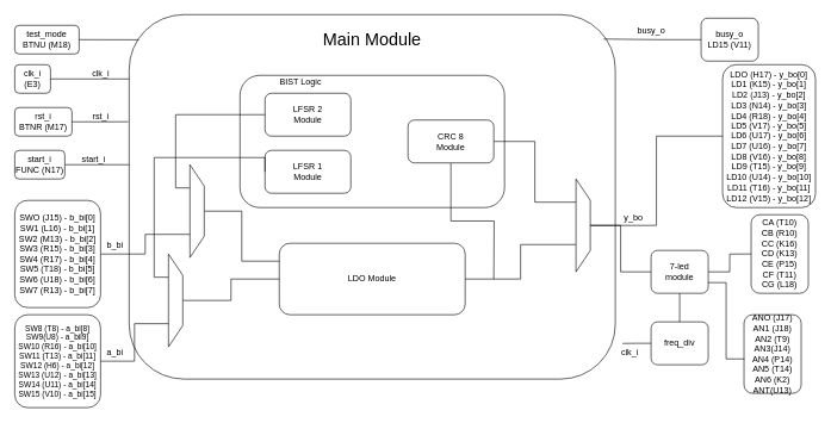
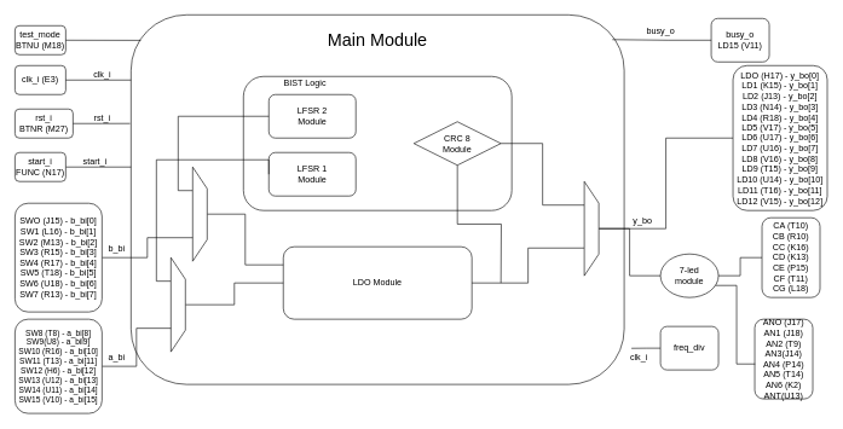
  <mxCell id="0" />
  <mxCell id="1" parent="0" />
  <mxCell id="2" value="" style="rounded=1;whiteSpace=wrap;html=1;" vertex="1" parent="1"><mxGeometry x="180" y="20" width="680" height="510" as="geometry" /></mxCell>
  <mxCell id="3" value="&lt;font style=&quot;font-size: 24px;&quot;&gt;Main Module&lt;/font&gt;" style="text;html=1;align=center;verticalAlign=middle;whiteSpace=wrap;rounded=0;" vertex="1" parent="1"><mxGeometry x="430" y="40" width="180" height="30" as="geometry" /></mxCell>
  <mxCell id="4" value="" style="rounded=1;whiteSpace=wrap;html=1;" vertex="1" parent="1"><mxGeometry x="335" y="105" width="370" height="185" as="geometry" /></mxCell>
  <mxCell id="5" value="LFSR 2&lt;div&gt;Module&lt;/div&gt;" style="rounded=1;whiteSpace=wrap;html=1;" vertex="1" parent="1"><mxGeometry x="370" y="130" width="120" height="60" as="geometry" /></mxCell>
  <mxCell id="6" value="BIST Logic" style="text;html=1;align=center;verticalAlign=middle;whiteSpace=wrap;rounded=0;" vertex="1" parent="1"><mxGeometry x="370" y="100" width="100" height="30" as="geometry" /></mxCell>
  <mxCell id="7" value="LFSR 1&lt;div&gt;Module&lt;/div&gt;" style="rounded=1;whiteSpace=wrap;html=1;" vertex="1" parent="1"><mxGeometry x="370" y="210" width="120" height="60" as="geometry" /></mxCell>
  <mxCell id="8" style="edgeStyle=orthogonalEdgeStyle;rounded=0;orthogonalLoop=1;jettySize=auto;html=1;exitX=1;exitY=0.5;exitDx=0;exitDy=0;entryX=0.75;entryY=0;entryDx=0;entryDy=0;endArrow=none;endFill=0;" edge="1" parent="1" source="10" target="20"><mxGeometry relative="1" as="geometry" /></mxCell>
  <mxCell id="9" style="edgeStyle=orthogonalEdgeStyle;rounded=0;orthogonalLoop=1;jettySize=auto;html=1;exitX=0.5;exitY=1;exitDx=0;exitDy=0;endArrow=none;endFill=0;" edge="1" parent="1" source="10"><mxGeometry relative="1" as="geometry"><mxPoint x="690" y="390" as="targetPoint" /></mxGeometry></mxCell>
- <mxCell id="10" value="CRC 8&lt;div&gt;Module&lt;/div&gt;" style="rounded=1;whiteSpace=wrap;html=1;" vertex="1" parent="1"><mxGeometry x="570" y="167.5" width="120" height="60" as="geometry" /></mxCell>
+ <mxCell id="10" value="CRC 8&lt;div&gt;Module&lt;/div&gt;" style="rhombus;whiteSpace=wrap;html=1;" vertex="1" parent="1"><mxGeometry x="570" y="167.5" width="120" height="60" as="geometry" /></mxCell>
  <mxCell id="11" value="LDO Module" style="rounded=1;whiteSpace=wrap;html=1;" vertex="1" parent="1"><mxGeometry x="390" y="340" width="260" height="100" as="geometry" /></mxCell>
  <mxCell id="12" style="edgeStyle=orthogonalEdgeStyle;rounded=0;orthogonalLoop=1;jettySize=auto;html=1;exitX=0.5;exitY=1;exitDx=0;exitDy=0;entryX=0;entryY=0.25;entryDx=0;entryDy=0;endArrow=none;endFill=0;" edge="1" parent="1" source="14" target="11"><mxGeometry relative="1" as="geometry" /></mxCell>
  <mxCell id="13" style="edgeStyle=orthogonalEdgeStyle;rounded=0;orthogonalLoop=1;jettySize=auto;html=1;exitX=0.75;exitY=0;exitDx=0;exitDy=0;entryX=0;entryY=0.5;entryDx=0;entryDy=0;endArrow=none;endFill=0;" edge="1" parent="1" source="14" target="5"><mxGeometry relative="1" as="geometry" /></mxCell>
  <mxCell id="14" value="" style="verticalLabelPosition=middle;verticalAlign=middle;html=1;shape=trapezoid;perimeter=trapezoidPerimeter;whiteSpace=wrap;size=0.23;arcSize=10;flipV=1;labelPosition=center;align=center;rotation=-90;" vertex="1" parent="1"><mxGeometry x="210" y="285" width="130" height="20" as="geometry" /></mxCell>
  <mxCell id="15" style="edgeStyle=orthogonalEdgeStyle;rounded=0;orthogonalLoop=1;jettySize=auto;html=1;exitX=0.5;exitY=1;exitDx=0;exitDy=0;entryX=0;entryY=0.5;entryDx=0;entryDy=0;endArrow=none;endFill=0;" edge="1" parent="1" source="17" target="11"><mxGeometry relative="1" as="geometry" /></mxCell>
  <mxCell id="16" style="edgeStyle=orthogonalEdgeStyle;rounded=0;orthogonalLoop=1;jettySize=auto;html=1;exitX=0.75;exitY=0;exitDx=0;exitDy=0;entryX=0;entryY=0.5;entryDx=0;entryDy=0;endArrow=none;endFill=0;" edge="1" parent="1" source="17" target="7"><mxGeometry relative="1" as="geometry"><Array as="points"><mxPoint x="215" y="388" /><mxPoint x="215" y="220" /><mxPoint x="370" y="220" /></Array></mxGeometry></mxCell>
  <mxCell id="17" value="" style="verticalLabelPosition=middle;verticalAlign=middle;html=1;shape=trapezoid;perimeter=trapezoidPerimeter;whiteSpace=wrap;size=0.23;arcSize=10;flipV=1;labelPosition=center;align=center;rotation=-90;" vertex="1" parent="1"><mxGeometry x="180" y="410" width="130" height="20" as="geometry" /></mxCell>
  <mxCell id="18" style="edgeStyle=orthogonalEdgeStyle;rounded=0;orthogonalLoop=1;jettySize=auto;html=1;endArrow=none;endFill=0;" edge="1" parent="1" source="20" target="38"><mxGeometry relative="1" as="geometry" /></mxCell>
  <mxCell id="19" style="edgeStyle=orthogonalEdgeStyle;rounded=0;orthogonalLoop=1;jettySize=auto;html=1;entryX=0;entryY=0.5;entryDx=0;entryDy=0;endArrow=none;endFill=0;" edge="1" parent="1" source="20" target="35"><mxGeometry relative="1" as="geometry" /></mxCell>
  <mxCell id="20" value="" style="verticalLabelPosition=middle;verticalAlign=middle;html=1;shape=trapezoid;perimeter=trapezoidPerimeter;whiteSpace=wrap;size=0.23;arcSize=10;flipV=1;labelPosition=center;align=center;rotation=-90;" vertex="1" parent="1"><mxGeometry x="750" y="305" width="130" height="20" as="geometry" /></mxCell>
  <mxCell id="21" style="edgeStyle=orthogonalEdgeStyle;rounded=0;orthogonalLoop=1;jettySize=auto;html=1;entryX=0.25;entryY=0;entryDx=0;entryDy=0;endArrow=none;endFill=0;" edge="1" parent="1" source="22" target="14"><mxGeometry relative="1" as="geometry" /></mxCell>
  <mxCell id="22" value="&lt;div&gt;&lt;span style=&quot;font-size: 12px;&quot;&gt;SWO (J15) - b_bi[0]&lt;/span&gt;&lt;br&gt;&lt;/div&gt;&lt;div&gt;&lt;div&gt;SW1 (L16) - b_bi[1]&lt;/div&gt;&lt;div&gt;SW2 (M13) - b_bi[2]&lt;/div&gt;&lt;div&gt;SW3 (R15) - b_bi[3]&lt;/div&gt;&lt;div&gt;SW4 (R17) - b_bi[4]&lt;/div&gt;&lt;div&gt;SW5 (T18) - b_bi[5]&lt;/div&gt;&lt;div&gt;SW6 (U18) - b_bi[6]&lt;/div&gt;&lt;div&gt;SW7 (R13) - b_bi[7]&lt;/div&gt;&lt;/div&gt;" style="rounded=1;whiteSpace=wrap;html=1;" vertex="1" parent="1"><mxGeometry x="20" y="280" width="120" height="150" as="geometry" /></mxCell>
  <mxCell id="23" style="edgeStyle=orthogonalEdgeStyle;rounded=0;orthogonalLoop=1;jettySize=auto;html=1;entryX=0.25;entryY=0;entryDx=0;entryDy=0;endArrow=none;endFill=0;" edge="1" parent="1" source="24" target="17"><mxGeometry relative="1" as="geometry" /></mxCell>
  <mxCell id="24" value="&lt;div style=&quot;font-size: 11px;&quot;&gt;&lt;font style=&quot;font-size: 11px;&quot;&gt;SW8 (T8) - a_bi[8]&lt;/font&gt;&lt;/div&gt;&lt;div style=&quot;font-size: 11px;&quot;&gt;&lt;font style=&quot;font-size: 11px;&quot;&gt;SW9(U8) - a_bil9]&lt;/font&gt;&lt;/div&gt;&lt;div style=&quot;font-size: 11px;&quot;&gt;&lt;font style=&quot;font-size: 11px;&quot;&gt;SW10 (R16) - a_bi[10]&lt;/font&gt;&lt;/div&gt;&lt;div style=&quot;font-size: 11px;&quot;&gt;&lt;font style=&quot;font-size: 11px;&quot;&gt;SW11 (T13) - a_bi[11]&lt;/font&gt;&lt;/div&gt;&lt;div style=&quot;font-size: 11px;&quot;&gt;&lt;font style=&quot;font-size: 11px;&quot;&gt;SW12 (H6) - a_bi[12]&lt;/font&gt;&lt;/div&gt;&lt;div style=&quot;font-size: 11px;&quot;&gt;&lt;font style=&quot;font-size: 11px;&quot;&gt;SW13 (U12) - a_bi[13]&lt;/font&gt;&lt;/div&gt;&lt;div style=&quot;font-size: 11px;&quot;&gt;&lt;font style=&quot;font-size: 11px;&quot;&gt;SW14 (U11) - a_bi[14]&lt;/font&gt;&lt;/div&gt;&lt;div style=&quot;font-size: 11px;&quot;&gt;&lt;font style=&quot;font-size: 11px;&quot;&gt;SW15 (V10) - a_bi[15]&lt;/font&gt;&lt;/div&gt;" style="rounded=1;whiteSpace=wrap;html=1;" vertex="1" parent="1"><mxGeometry x="20" y="440" width="120" height="130" as="geometry" /></mxCell>
- <mxCell id="25" value="test_mode&lt;div&gt;BTNU (M18)&lt;/div&gt;" style="rounded=1;whiteSpace=wrap;html=1;" vertex="1" parent="1"><mxGeometry x="20" y="35" width="90" height="40" as="geometry" /></mxCell>
- <mxCell id="26" value="clk_i (E3)" style="rounded=1;whiteSpace=wrap;html=1;" vertex="1" parent="1"><mxGeometry x="20" y="90" width="50" height="40" as="geometry" /></mxCell>
- <mxCell id="27" value="rst_i&lt;div&gt;BTNR (M17)&lt;/div&gt;" style="rounded=1;whiteSpace=wrap;html=1;" vertex="1" parent="1"><mxGeometry x="20" y="150" width="80" height="40" as="geometry" /></mxCell>
+ <mxCell id="25" value="test_mode&lt;div&gt;BTNU (M18)&lt;/div&gt;" style="rounded=1;whiteSpace=wrap;html=1;" vertex="1" parent="1"><mxGeometry x="20" y="35" width="70" height="40" as="geometry" /></mxCell>
+ <mxCell id="26" value="clk_i (E3)" style="rounded=1;whiteSpace=wrap;html=1;" vertex="1" parent="1"><mxGeometry x="20" y="90" width="70" height="40" as="geometry" /></mxCell>
+ <mxCell id="27" value="rst_i&lt;div&gt;BTNR (M27)&lt;/div&gt;" style="rounded=1;whiteSpace=wrap;html=1;" vertex="1" parent="1"><mxGeometry x="20" y="150" width="80" height="40" as="geometry" /></mxCell>
  <mxCell id="28" value="" style="edgeStyle=orthogonalEdgeStyle;rounded=0;orthogonalLoop=1;jettySize=auto;html=1;endArrow=none;endFill=0;" edge="1" parent="1" source="29"><mxGeometry relative="1" as="geometry"><mxPoint x="180" y="230" as="targetPoint" /></mxGeometry></mxCell>
  <mxCell id="29" value="start_i&lt;div&gt;FUNC (N17)&lt;/div&gt;" style="rounded=1;whiteSpace=wrap;html=1;" vertex="1" parent="1"><mxGeometry x="20" y="210" width="70" height="40" as="geometry" /></mxCell>
  <mxCell id="30" value="&lt;div&gt;busy_o&lt;/div&gt;&lt;div&gt;LD15 (V11)&lt;/div&gt;" style="rounded=1;whiteSpace=wrap;html=1;" vertex="1" parent="1"><mxGeometry x="980" y="25" width="80" height="60" as="geometry" /></mxCell>
  <mxCell id="31" style="edgeStyle=orthogonalEdgeStyle;rounded=0;orthogonalLoop=1;jettySize=auto;html=1;exitX=0;exitY=0.5;exitDx=0;exitDy=0;endArrow=none;endFill=0;" edge="1" parent="1" source="32"><mxGeometry relative="1" as="geometry"><mxPoint x="870" y="480.167" as="targetPoint" /></mxGeometry></mxCell>
  <mxCell id="32" value="freq_div" style="rounded=1;whiteSpace=wrap;html=1;" vertex="1" parent="1"><mxGeometry x="910" y="450" width="80" height="60" as="geometry" /></mxCell>
  <mxCell id="33" style="edgeStyle=orthogonalEdgeStyle;rounded=0;orthogonalLoop=1;jettySize=auto;html=1;entryX=0;entryY=0.5;entryDx=0;entryDy=0;endArrow=none;endFill=0;" edge="1" parent="1" source="35" target="36"><mxGeometry relative="1" as="geometry" /></mxCell>
- <mxCell id="34" style="edgeStyle=orthogonalEdgeStyle;rounded=0;orthogonalLoop=1;jettySize=auto;html=1;exitX=0.5;exitY=1;exitDx=0;exitDy=0;entryX=0.5;entryY=0;entryDx=0;entryDy=0;endArrow=none;endFill=0;" edge="1" parent="1" source="35" target="32"><mxGeometry relative="1" as="geometry" /></mxCell>
- <mxCell id="35" value="&lt;div&gt;7-led&lt;/div&gt;&lt;div&gt;module&lt;/div&gt;" style="rounded=1;whiteSpace=wrap;html=1;" vertex="1" parent="1"><mxGeometry x="910" y="350" width="80" height="60" as="geometry" /></mxCell>
+ <mxCell id="35" value="&lt;div&gt;7-led&lt;/div&gt;&lt;div&gt;module&lt;/div&gt;" style="ellipse;whiteSpace=wrap;html=1;" vertex="1" parent="1"><mxGeometry x="910" y="350" width="80" height="60" as="geometry" /></mxCell>
  <mxCell id="36" value="&lt;div&gt;CA (T10)&lt;/div&gt;&lt;div&gt;CB (R10)&lt;/div&gt;&lt;div&gt;CC (K16)&lt;/div&gt;&lt;div&gt;CD (K13)&lt;/div&gt;&lt;div&gt;CE (P15)&lt;/div&gt;&lt;div&gt;CF (T11)&lt;/div&gt;&lt;div&gt;CG (L18)&lt;/div&gt;" style="rounded=1;whiteSpace=wrap;html=1;" vertex="1" parent="1"><mxGeometry x="1050" y="300" width="80" height="110" as="geometry" /></mxCell>
  <mxCell id="37" value="&lt;div&gt;ANO (J17)&lt;/div&gt;&lt;div&gt;AN1 (J18)&lt;/div&gt;&lt;div&gt;AN2 (T9)&lt;/div&gt;&lt;div&gt;AN3(J14)&lt;/div&gt;&lt;div&gt;AN4 (P14)&lt;/div&gt;&lt;div&gt;AN5 (T14)&lt;/div&gt;&lt;div&gt;AN6 (K2)&lt;/div&gt;&lt;div&gt;ANT(U13)&lt;/div&gt;" style="rounded=1;whiteSpace=wrap;html=1;" vertex="1" parent="1"><mxGeometry x="1040" y="440" width="80" height="110" as="geometry" /></mxCell>
  <mxCell id="38" value="&lt;div&gt;LDO (H17) - y_bo[0]&lt;/div&gt;&lt;div&gt;LD1 (K15) - y_bo[1]&lt;/div&gt;&lt;div&gt;LD2 (J13) - y_bo[2]&lt;/div&gt;&lt;div&gt;LD3 (N14) - y_bo[3]&lt;/div&gt;&lt;div&gt;LD4 (R18) - y_bo[4]&lt;/div&gt;&lt;div&gt;LD5 (V17) - y_bo(5]&lt;/div&gt;&lt;div&gt;LD6 (U17) - y_bo[6]&lt;/div&gt;&lt;div&gt;LD7 (U16) - y_bo[7]&lt;/div&gt;&lt;div&gt;LD8 (V16) - y_bo[8]&lt;/div&gt;&lt;div&gt;LD9 (T15) - y_bo[9]&lt;/div&gt;&lt;div&gt;LD10 (U14) - y_bo[10]&lt;/div&gt;&lt;div&gt;LD11 (T16) - y_bo[11]&lt;/div&gt;&lt;div&gt;LD12 (V15) - y_bo[12]&lt;/div&gt;" style="rounded=1;whiteSpace=wrap;html=1;" vertex="1" parent="1"><mxGeometry x="1010" y="90" width="130" height="200" as="geometry" /></mxCell>
  <mxCell id="39" value="" style="endArrow=none;html=1;rounded=0;exitX=1;exitY=0.5;exitDx=0;exitDy=0;entryX=0.02;entryY=0.069;entryDx=0;entryDy=0;entryPerimeter=0;" edge="1" parent="1" source="25" target="2"><mxGeometry width="50" height="50" relative="1" as="geometry"><mxPoint x="350" y="290" as="sourcePoint" /><mxPoint x="400" y="240" as="targetPoint" /></mxGeometry></mxCell>
  <mxCell id="40" value="" style="endArrow=none;html=1;rounded=0;" edge="1" parent="1" source="26"><mxGeometry width="50" height="50" relative="1" as="geometry"><mxPoint x="90" y="109.58" as="sourcePoint" /><mxPoint x="180" y="110" as="targetPoint" /></mxGeometry></mxCell>
  <mxCell id="41" style="edgeStyle=orthogonalEdgeStyle;rounded=0;orthogonalLoop=1;jettySize=auto;html=1;entryX=-0.002;entryY=0.294;entryDx=0;entryDy=0;entryPerimeter=0;endArrow=none;endFill=0;" edge="1" parent="1" source="27" target="2"><mxGeometry relative="1" as="geometry" /></mxCell>
  <mxCell id="42" value="clk_i" style="text;html=1;align=center;verticalAlign=middle;resizable=0;points=[];autosize=1;strokeColor=none;fillColor=none;" vertex="1" parent="1"><mxGeometry x="115" y="88" width="50" height="30" as="geometry" /></mxCell>
  <mxCell id="43" value="rst_i" style="text;html=1;align=center;verticalAlign=middle;resizable=0;points=[];autosize=1;strokeColor=none;fillColor=none;" vertex="1" parent="1"><mxGeometry x="115" y="148" width="50" height="30" as="geometry" /></mxCell>
  <mxCell id="44" value="start_i" style="text;html=1;align=center;verticalAlign=middle;resizable=0;points=[];autosize=1;strokeColor=none;fillColor=none;" vertex="1" parent="1"><mxGeometry x="100" y="208" width="60" height="30" as="geometry" /></mxCell>
  <mxCell id="45" style="edgeStyle=orthogonalEdgeStyle;rounded=0;orthogonalLoop=1;jettySize=auto;html=1;exitX=0;exitY=0.5;exitDx=0;exitDy=0;entryX=0.976;entryY=0.067;entryDx=0;entryDy=0;entryPerimeter=0;endArrow=none;endFill=0;" edge="1" parent="1" source="30" target="2"><mxGeometry relative="1" as="geometry" /></mxCell>
  <mxCell id="46" value="busy_o" style="text;html=1;align=center;verticalAlign=middle;resizable=0;points=[];autosize=1;strokeColor=none;fillColor=none;" vertex="1" parent="1"><mxGeometry x="880" y="28" width="60" height="30" as="geometry" /></mxCell>
  <mxCell id="47" value="b_bi" style="text;html=1;align=center;verticalAlign=middle;resizable=0;points=[];autosize=1;strokeColor=none;fillColor=none;" vertex="1" parent="1"><mxGeometry x="135" y="328" width="50" height="30" as="geometry" /></mxCell>
  <mxCell id="48" value="a_bi" style="text;html=1;align=center;verticalAlign=middle;resizable=0;points=[];autosize=1;strokeColor=none;fillColor=none;" vertex="1" parent="1"><mxGeometry x="135" y="478" width="50" height="30" as="geometry" /></mxCell>
  <mxCell id="49" style="edgeStyle=orthogonalEdgeStyle;rounded=0;orthogonalLoop=1;jettySize=auto;html=1;exitX=1;exitY=0.5;exitDx=0;exitDy=0;entryX=0.294;entryY=1.016;entryDx=0;entryDy=0;entryPerimeter=0;endArrow=none;endFill=0;" edge="1" parent="1" source="11" target="20"><mxGeometry relative="1" as="geometry" /></mxCell>
  <mxCell id="50" value="y_bo" style="text;html=1;align=center;verticalAlign=middle;resizable=0;points=[];autosize=1;strokeColor=none;fillColor=none;" vertex="1" parent="1"><mxGeometry x="860" y="290" width="50" height="30" as="geometry" /></mxCell>
  <mxCell id="51" value="clk_i" style="text;html=1;align=center;verticalAlign=middle;resizable=0;points=[];autosize=1;strokeColor=none;fillColor=none;" vertex="1" parent="1"><mxGeometry x="855" y="478" width="50" height="30" as="geometry" /></mxCell>
  <mxCell id="52" style="edgeStyle=orthogonalEdgeStyle;rounded=0;orthogonalLoop=1;jettySize=auto;html=1;exitX=1;exitY=0.75;exitDx=0;exitDy=0;entryX=0.006;entryY=0.562;entryDx=0;entryDy=0;entryPerimeter=0;endArrow=none;endFill=0;" edge="1" parent="1" source="35" target="37"><mxGeometry relative="1" as="geometry" /></mxCell>
